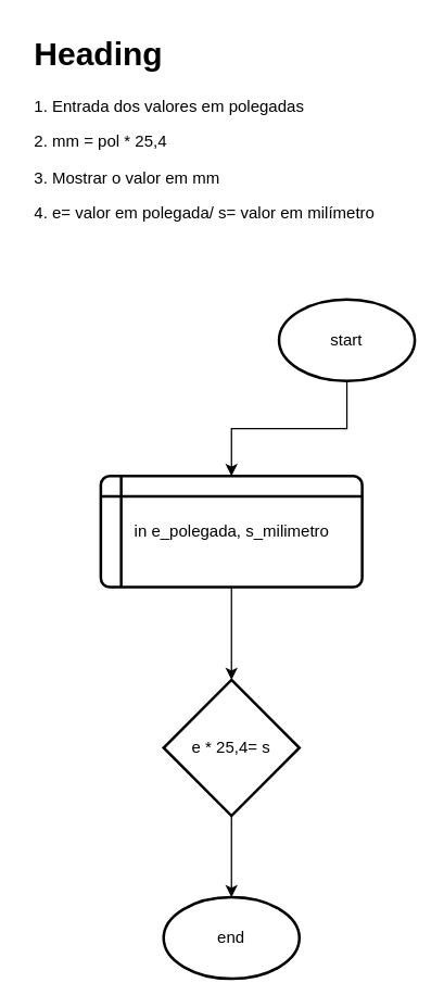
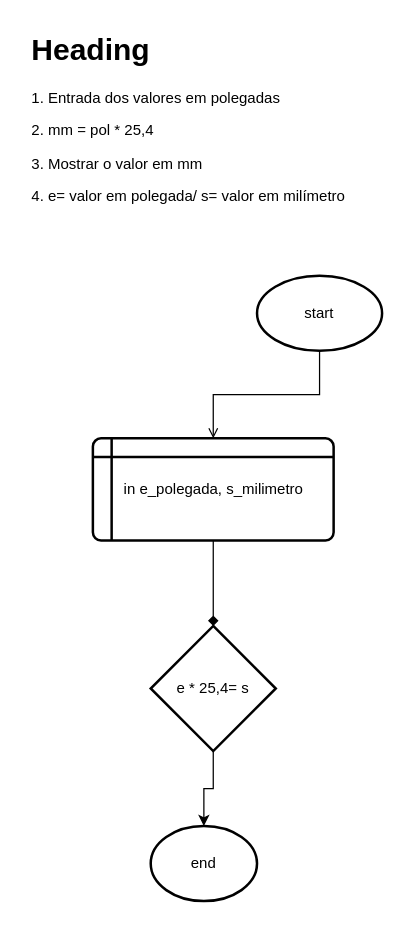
  <mxCell id="0" />
  <mxCell id="1" parent="0" />
- <mxCell id="2" style="edgeStyle=orthogonalEdgeStyle;rounded=0;orthogonalLoop=1;jettySize=auto;html=1;exitX=0.5;exitY=1;exitDx=0;exitDy=0;exitPerimeter=0;entryX=0.5;entryY=0;entryDx=0;entryDy=0;" edge="1" parent="1" source="3" target="6"><mxGeometry relative="1" as="geometry" /></mxCell>
+ <mxCell id="2" style="edgeStyle=orthogonalEdgeStyle;rounded=0;orthogonalLoop=1;jettySize=auto;html=1;exitX=0.5;exitY=1;exitDx=0;exitDy=0;exitPerimeter=0;entryX=0.5;entryY=0;entryDx=0;entryDy=0;endArrow=open;" edge="1" parent="1" source="3" target="6"><mxGeometry relative="1" as="geometry" /></mxCell>
  <mxCell id="3" value="start" style="strokeWidth=2;html=1;shape=mxgraph.flowchart.start_1;whiteSpace=wrap;" vertex="1" parent="1"><mxGeometry x="205" y="220" width="100" height="60" as="geometry" /></mxCell>
  <mxCell id="4" value="&lt;h1&gt;Heading&lt;/h1&gt;&lt;p&gt;1. Entrada dos valores em polegadas&lt;/p&gt;&lt;p&gt;2. mm = pol * 25,4&lt;/p&gt;&lt;p&gt;3. Mostrar o valor em mm&lt;/p&gt;&lt;p&gt;4. e= valor em polegada/ s= valor em milímetro&lt;/p&gt;&lt;p&gt;&lt;br&gt;&lt;/p&gt;" style="text;html=1;strokeColor=none;fillColor=none;spacing=5;spacingTop=-20;whiteSpace=wrap;overflow=hidden;rounded=0;" vertex="1" parent="1"><mxGeometry x="20" y="20" width="270" height="150" as="geometry" /></mxCell>
- <mxCell id="5" style="edgeStyle=orthogonalEdgeStyle;rounded=0;orthogonalLoop=1;jettySize=auto;html=1;exitX=0.5;exitY=1;exitDx=0;exitDy=0;entryX=0.5;entryY=0;entryDx=0;entryDy=0;" edge="1" parent="1" source="6" target="9"><mxGeometry relative="1" as="geometry" /></mxCell>
+ <mxCell id="5" style="edgeStyle=orthogonalEdgeStyle;rounded=0;orthogonalLoop=1;jettySize=auto;html=1;exitX=0.5;exitY=1;exitDx=0;exitDy=0;entryX=0.5;entryY=0;entryDx=0;entryDy=0;endArrow=diamond;" edge="1" parent="1" source="6" target="9"><mxGeometry relative="1" as="geometry" /></mxCell>
  <mxCell id="6" value="in e_polegada, s_milimetro&lt;br&gt;" style="shape=internalStorage;whiteSpace=wrap;html=1;dx=15;dy=15;rounded=1;arcSize=8;strokeWidth=2;" vertex="1" parent="1"><mxGeometry x="73.75" y="350" width="192.5" height="81.67" as="geometry" /></mxCell>
- <mxCell id="7" value="end&lt;br&gt;" style="strokeWidth=2;html=1;shape=mxgraph.flowchart.start_1;whiteSpace=wrap;" vertex="1" parent="1"><mxGeometry x="120" y="660" width="100" height="60" as="geometry" /></mxCell>
+ <mxCell id="7" value="end&lt;br&gt;" style="strokeWidth=2;html=1;shape=mxgraph.flowchart.start_1;whiteSpace=wrap;" vertex="1" parent="1"><mxGeometry x="120" y="660" width="85" height="60" as="geometry" /></mxCell>
  <mxCell id="8" style="edgeStyle=orthogonalEdgeStyle;rounded=0;orthogonalLoop=1;jettySize=auto;html=1;exitX=0.5;exitY=1;exitDx=0;exitDy=0;entryX=0.5;entryY=0;entryDx=0;entryDy=0;entryPerimeter=0;" edge="1" parent="1" source="9" target="7"><mxGeometry relative="1" as="geometry" /></mxCell>
  <mxCell id="9" value="e * 25,4= s" style="rhombus;whiteSpace=wrap;html=1;absoluteArcSize=1;arcSize=14;strokeWidth=2;" vertex="1" parent="1"><mxGeometry x="120" y="500" width="100" height="100" as="geometry" /></mxCell>
